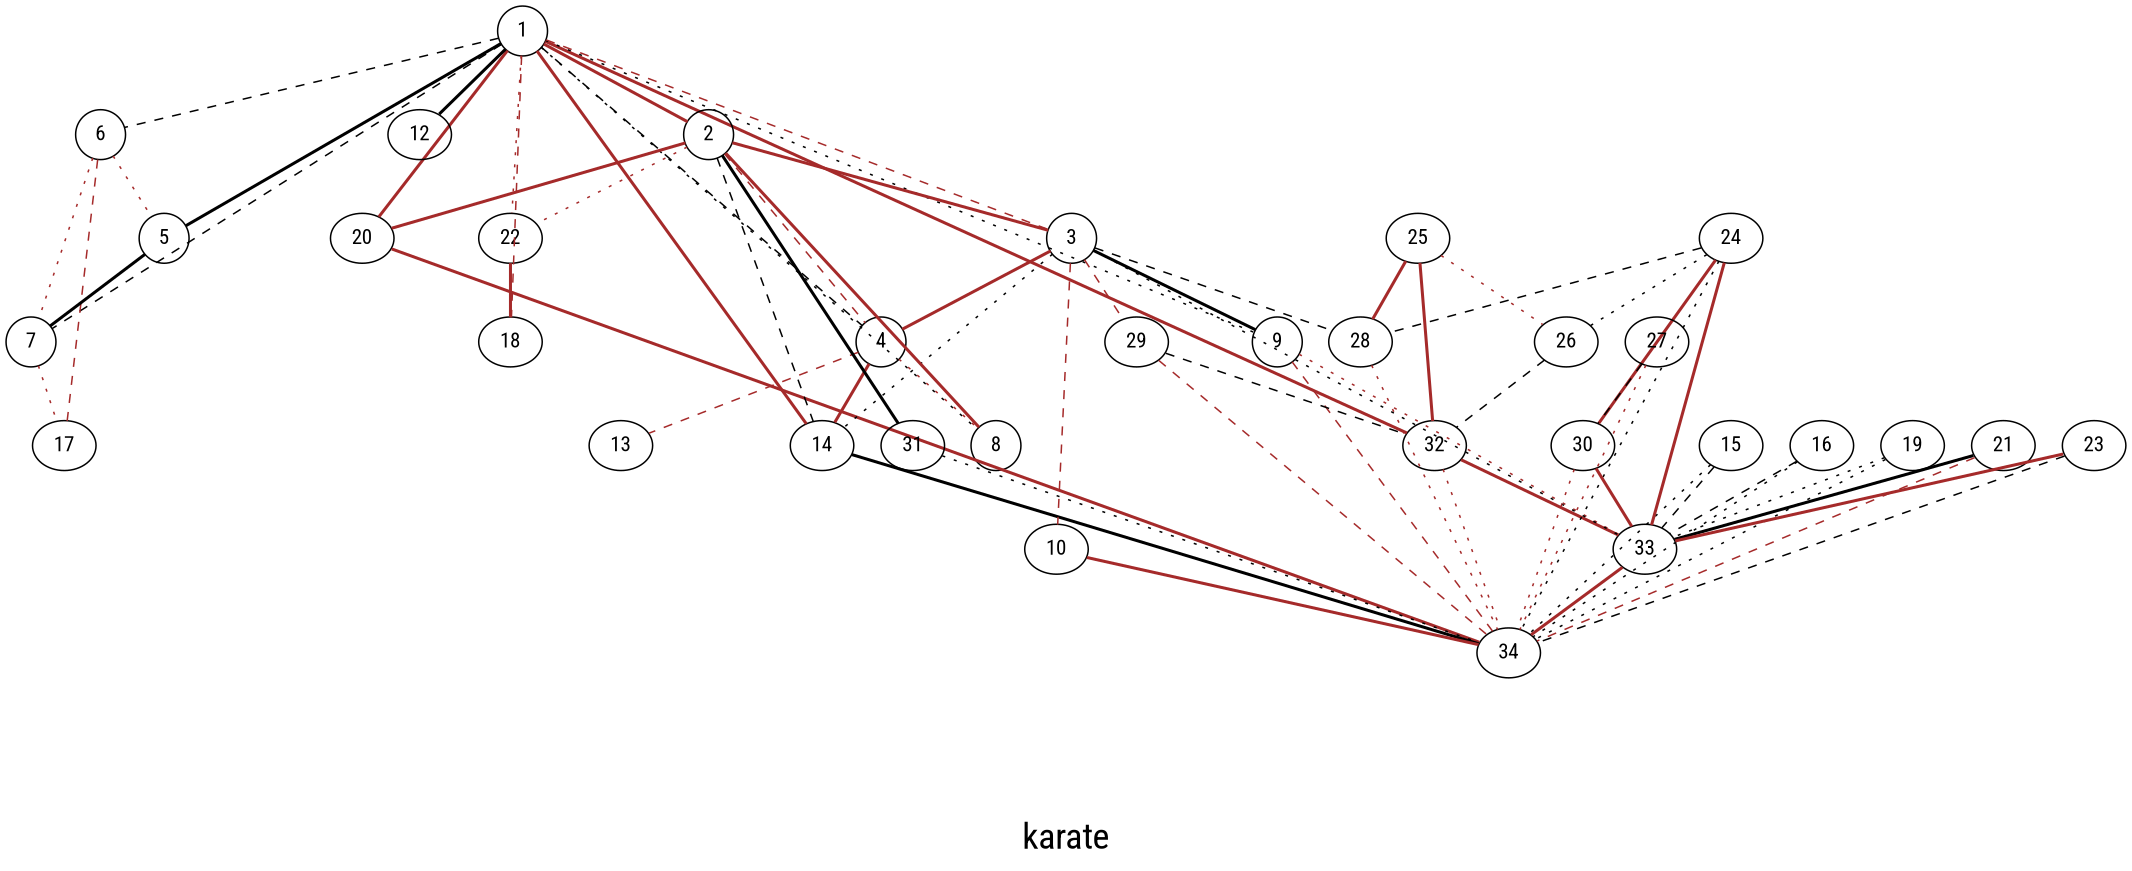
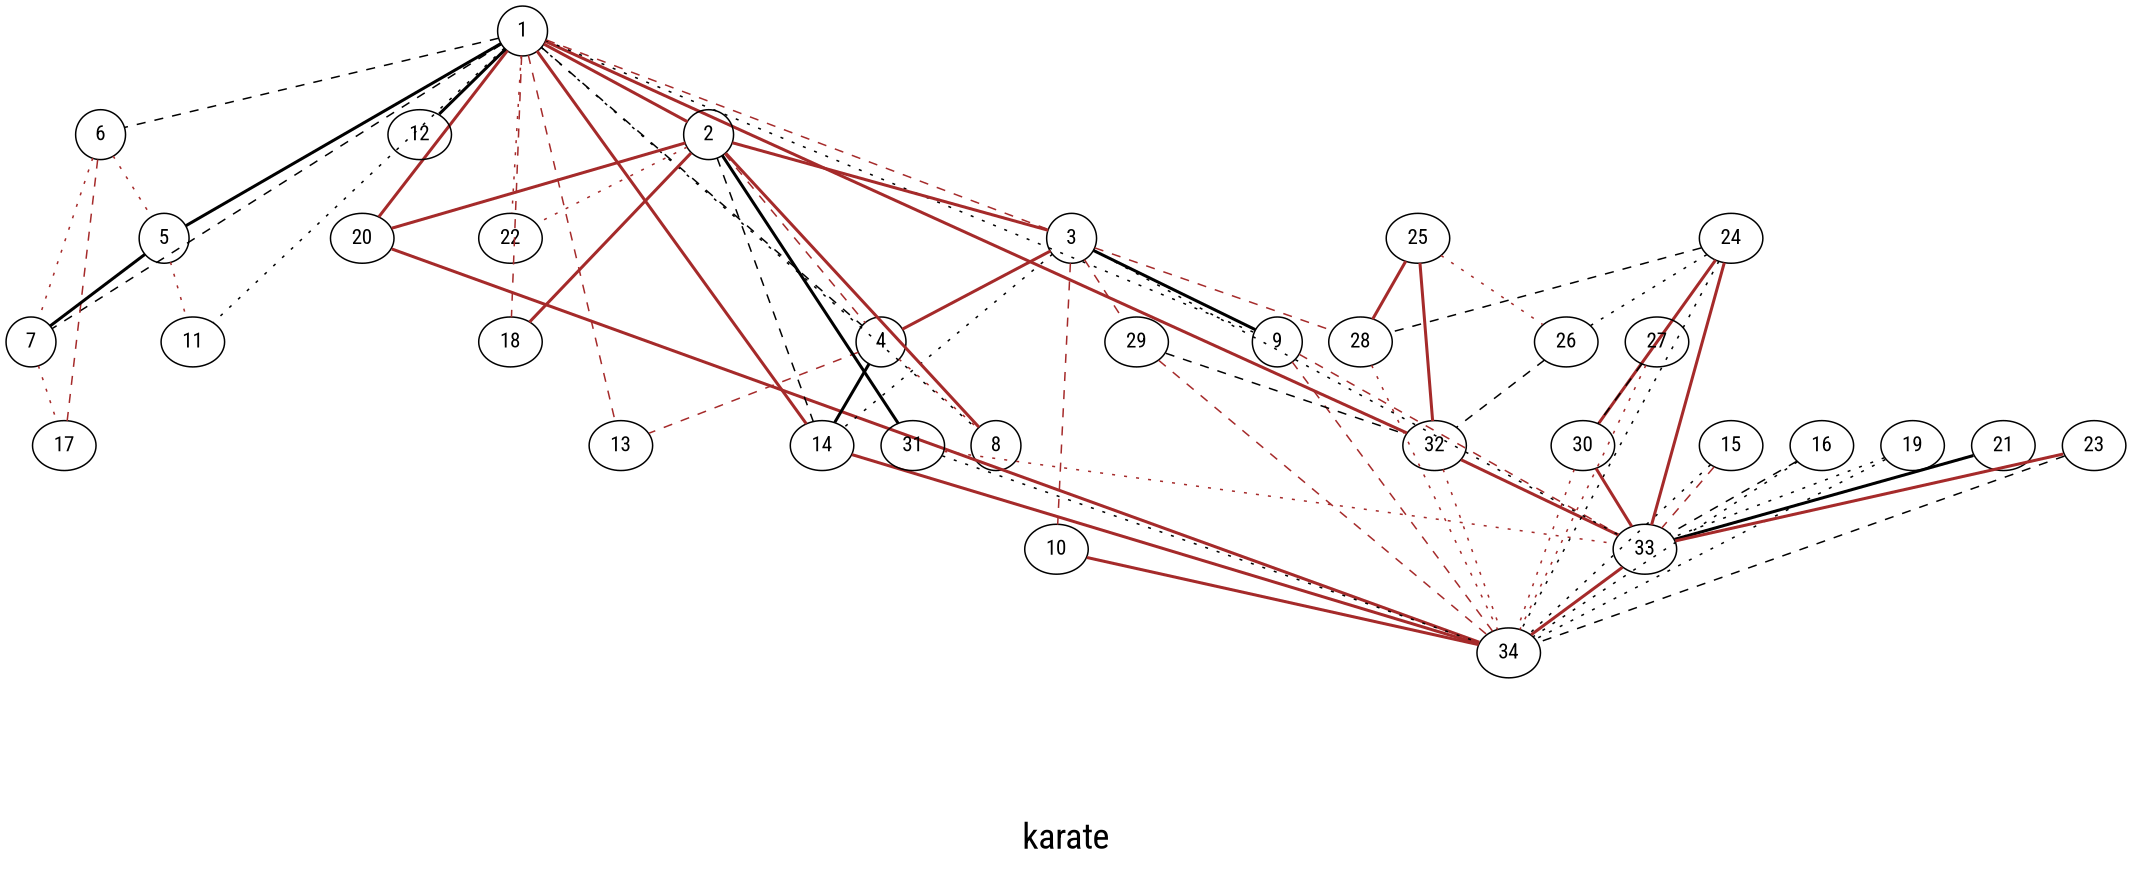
  graph {
    fontname="Roboto Condensed"
    fontsize=24
    label="\nkarate\n"
    splines=false
    node [fontname="Roboto Condensed" shape=ellipse]
    edge [color=brown fontname="Roboto Condensed" style=bold]
    1 [height=0.3 width=0.3]
    32 [height=0.3 width=0.3]
    22 [height=0.3 width=0.3]
    20 [height=0.3 width=0.3]
    18 [height=0.3 width=0.3]
    14 [height=0.3 width=0.3]
    13 [height=0.3 width=0.3]
    12 [height=0.3 width=0.3]
+   11 [height=0.3 width=0.3]
    9 [height=0.3 width=0.3]
    8 [height=0.3 width=0.3]
    7 [height=0.3 width=0.3]
    6 [height=0.3 width=0.3]
    5 [height=0.3 width=0.3]
    4 [height=0.3 width=0.3]
    3 [height=0.3 width=0.3]
    2 [height=0.3 width=0.3]
    33 [height=0.3 width=0.3]
    34 [height=0.3 width=0.3]
    17 [height=0.3 width=0.3]
    10 [height=0.3 width=0.3]
    29 [height=0.3 width=0.3]
    28 [height=0.3 width=0.3]
    31 [height=0.3 width=0.3]
    15 [height=0.3 width=0.3]
    16 [height=0.3 width=0.3]
    19 [height=0.3 width=0.3]
    21 [height=0.3 width=0.3]
    23 [height=0.3 width=0.3]
    24 [height=0.3 width=0.3]
    30 [height=0.3 width=0.3]
    26 [height=0.3 width=0.3]
    25 [height=0.3 width=0.3]
    27 [height=0.3 width=0.3]
    1 -- 32
    1 -- 22 [style=dotted]
    1 -- 20
    1 -- 18 [style=dashed]
    1 -- 14
+   1 -- 13 [style=dashed]
    1 -- 12 [color=black]
+   1 -- 11 [color=black style=dotted]
    1 -- 9 [color=black style=dotted]
    1 -- 8 [color=black style=dotted]
    1 -- 7 [color=black style=dashed]
    1 -- 6 [color=black style=dashed]
    1 -- 5 [color=black]
    1 -- 4 [color=black style=dashed]
    1 -- 3 [style=dashed]
    1 -- 2
    32 -- 33
    32 -- 34 [style=dotted]
    20 -- 34
-   14 -- 34 [color=black]
-   9 -- 33 [style=dotted]
+   14 -- 34
+   9 -- 33 [style=dashed]
    9 -- 34 [style=dashed]
    7 -- 17 [style=dotted]
    6 -- 7 [style=dotted]
    6 -- 5 [style=dotted]
    6 -- 17 [style=dashed]
+   5 -- 11 [style=dotted]
    5 -- 7 [color=black]
-   4 -- 14
+   4 -- 14 [color=black]
    4 -- 13 [style=dashed]
    4 -- 8 [style=dotted]
    3 -- 14 [color=black style=dotted]
    3 -- 9 [color=black]
    3 -- 4
    3 -- 33 [color=black style=dotted]
    3 -- 10 [style=dashed]
    3 -- 29 [style=dashed]
-   3 -- 28 [color=black style=dashed]
+   3 -- 28 [style=dashed]
    2 -- 22 [style=dotted]
    2 -- 20
-   22 -- 18
+   2 -- 18
    2 -- 14 [color=black style=dashed]
    2 -- 8
    2 -- 4 [style=dashed]
    2 -- 3
    2 -- 31 [color=black]
    33 -- 34
    10 -- 34
    29 -- 32 [color=black style=dashed]
    29 -- 34 [style=dashed]
    28 -- 34 [style=dotted]
+   31 -- 33 [style=dotted]
    31 -- 34 [color=black style=dotted]
-   15 -- 33 [color=black style=dashed]
+   15 -- 33 [style=dashed]
    15 -- 34 [color=black style=dotted]
    16 -- 33 [color=black style=dashed]
    16 -- 34 [color=black style=dotted]
    19 -- 33 [color=black style=dotted]
    19 -- 34 [color=black style=dotted]
    21 -- 33 [color=black]
-   21 -- 34 [style=dashed]
    23 -- 33
    23 -- 34 [color=black style=dashed]
    24 -- 33
    24 -- 34 [color=black style=dotted]
    24 -- 28 [color=black style=dashed]
    24 -- 30
    24 -- 26 [color=black style=dotted]
    30 -- 33
    30 -- 34 [style=dotted]
    26 -- 32 [color=black style=dashed]
    25 -- 32
    25 -- 28
    25 -- 26 [style=dotted]
    27 -- 34 [style=dotted]
    27 -- 30 [color=black style=dashed]
  }
